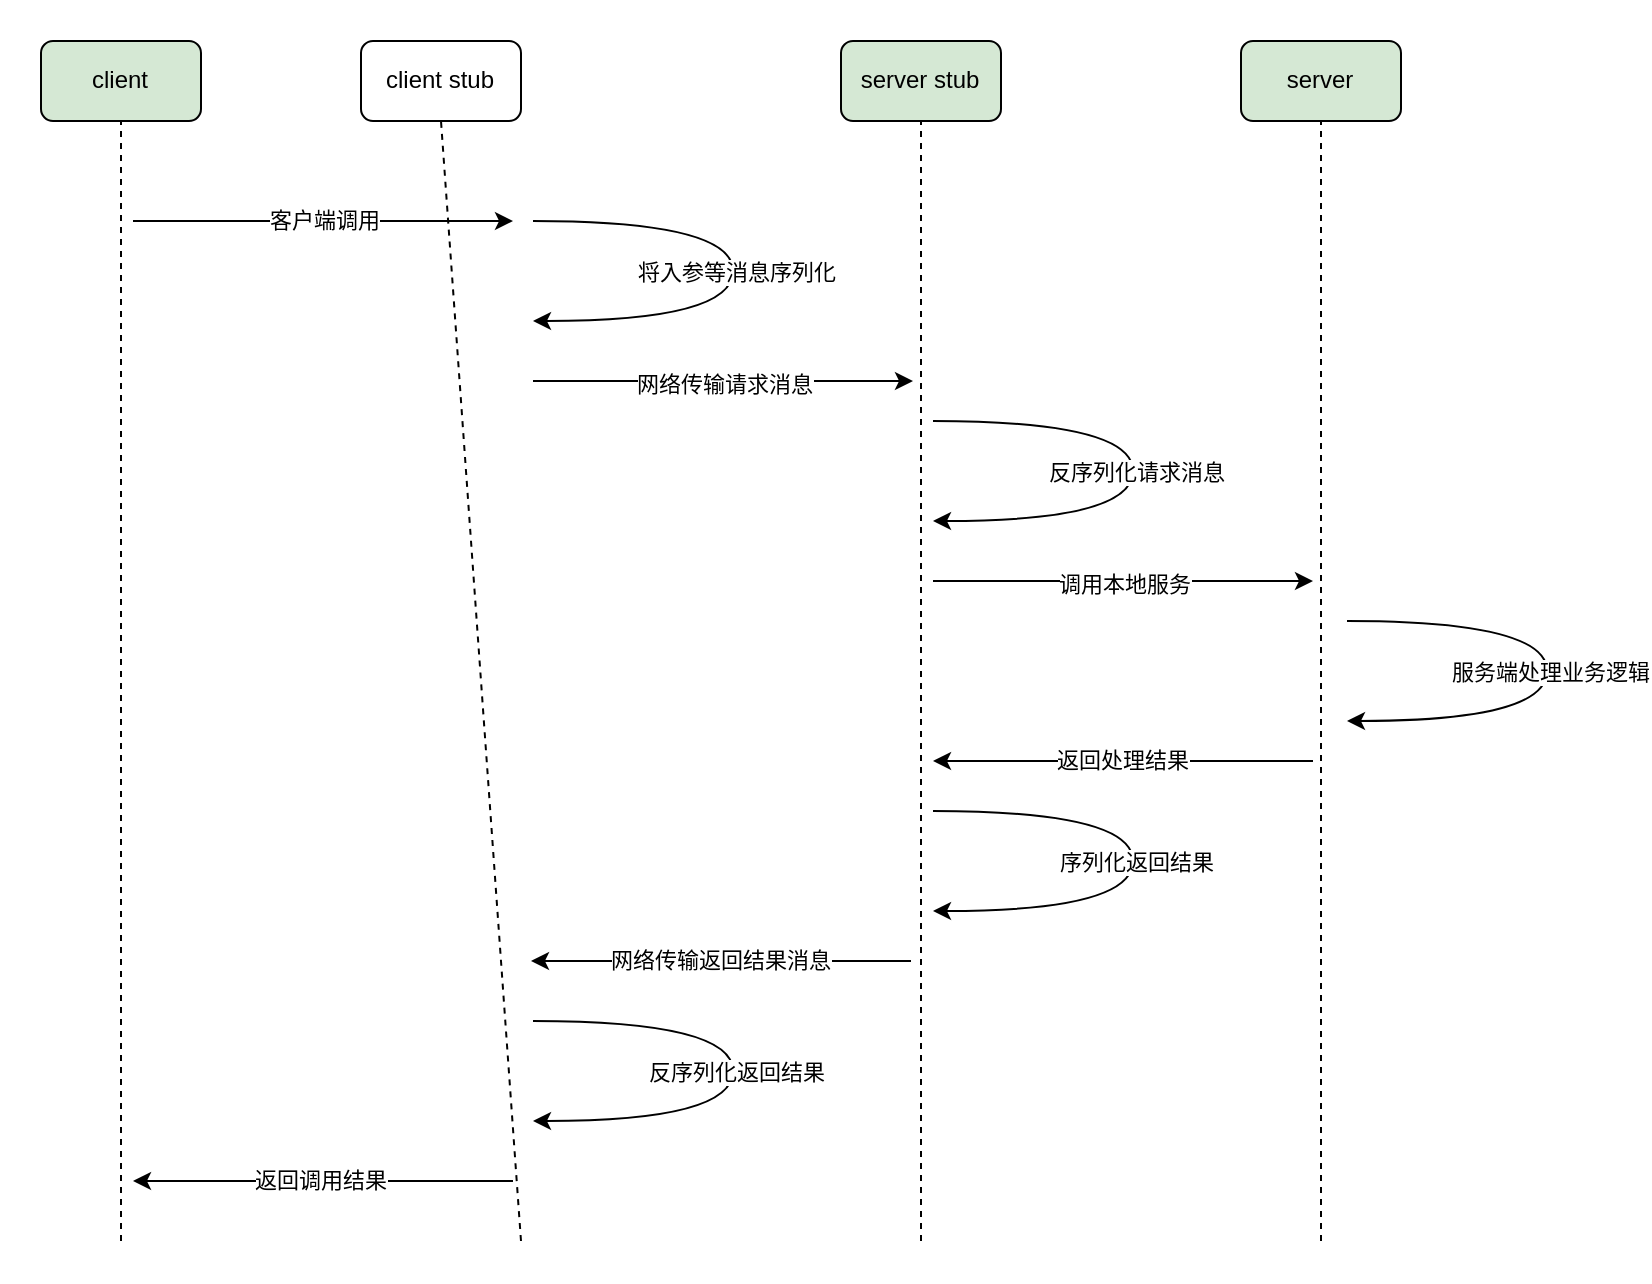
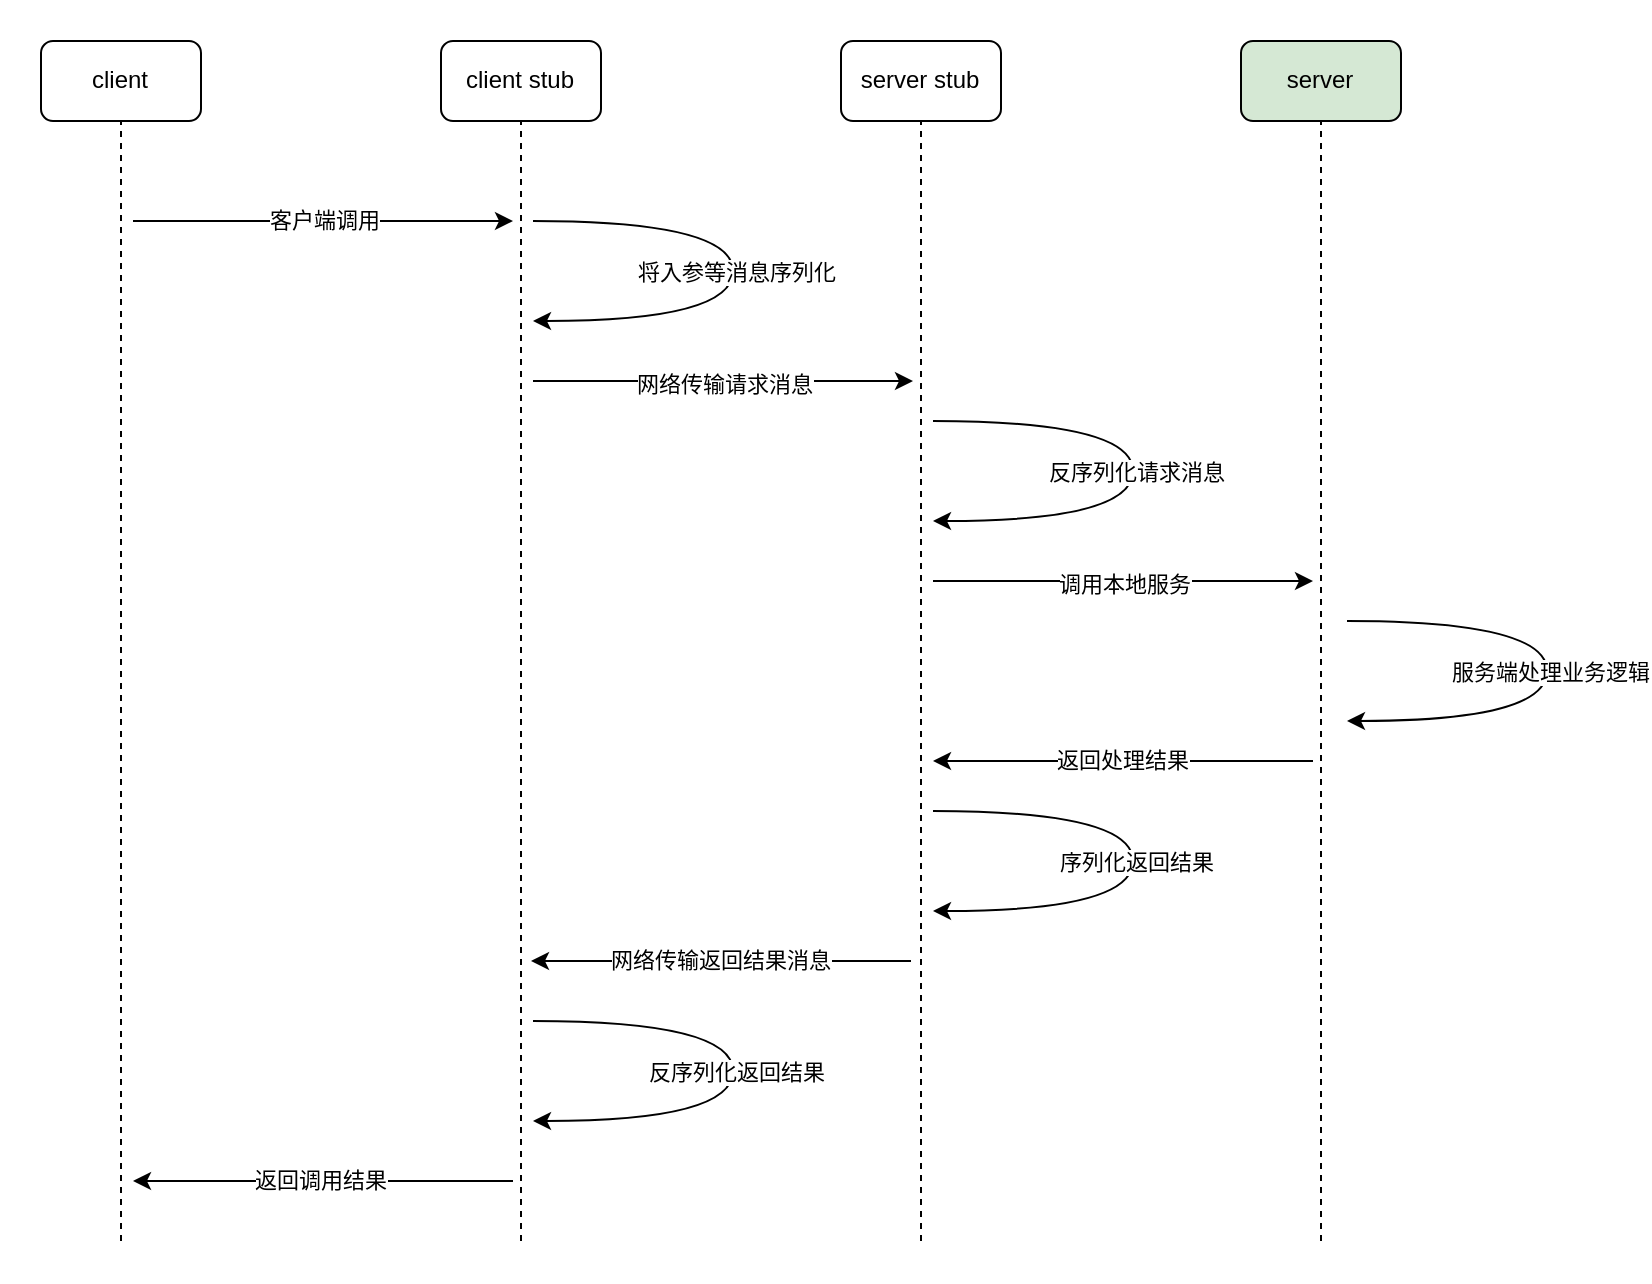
  <mxCell id="0" />
  <mxCell id="1" parent="0" />
- <mxCell id="2" value="client" style="rounded=1;whiteSpace=wrap;html=1;fillColor=#d5e8d4;" vertex="1" parent="1"><mxGeometry x="20" y="20" width="80" height="40" as="geometry" /></mxCell>
- <mxCell id="3" value="client stub" style="rounded=1;whiteSpace=wrap;html=1;" vertex="1" parent="1"><mxGeometry x="180" y="20" width="80" height="40" as="geometry" /></mxCell>
- <mxCell id="4" value="server stub" style="rounded=1;whiteSpace=wrap;html=1;fillColor=#d5e8d4;" vertex="1" parent="1"><mxGeometry x="420" y="20" width="80" height="40" as="geometry" /></mxCell>
+ <mxCell id="2" value="client" style="rounded=1;whiteSpace=wrap;html=1;" vertex="1" parent="1"><mxGeometry x="20" y="20" width="80" height="40" as="geometry" /></mxCell>
+ <mxCell id="3" value="client stub" style="rounded=1;whiteSpace=wrap;html=1;" vertex="1" parent="1"><mxGeometry x="220" y="20" width="80" height="40" as="geometry" /></mxCell>
+ <mxCell id="4" value="server stub" style="rounded=1;whiteSpace=wrap;html=1;" vertex="1" parent="1"><mxGeometry x="420" y="20" width="80" height="40" as="geometry" /></mxCell>
  <mxCell id="5" value="server" style="rounded=1;whiteSpace=wrap;html=1;fillColor=#d5e8d4;" vertex="1" parent="1"><mxGeometry x="620" y="20" width="80" height="40" as="geometry" /></mxCell>
  <mxCell id="6" value="" style="endArrow=none;dashed=1;html=1;rounded=0;entryX=0.5;entryY=1;entryDx=0;entryDy=0;" edge="1" parent="1" target="2"><mxGeometry width="50" height="50" relative="1" as="geometry"><mxPoint x="60" y="620" as="sourcePoint" /><mxPoint x="356" y="80" as="targetPoint" /></mxGeometry></mxCell>
  <mxCell id="7" value="" style="endArrow=none;dashed=1;html=1;rounded=0;entryX=0.5;entryY=1;entryDx=0;entryDy=0;" edge="1" parent="1" target="3"><mxGeometry width="50" height="50" relative="1" as="geometry"><mxPoint x="260" y="620" as="sourcePoint" /><mxPoint x="259.76" y="60" as="targetPoint" /></mxGeometry></mxCell>
  <mxCell id="8" value="" style="endArrow=none;dashed=1;html=1;rounded=0;entryX=0.5;entryY=1;entryDx=0;entryDy=0;" edge="1" parent="1" target="4"><mxGeometry width="50" height="50" relative="1" as="geometry"><mxPoint x="460" y="620" as="sourcePoint" /><mxPoint x="460" y="60" as="targetPoint" /></mxGeometry></mxCell>
  <mxCell id="9" value="" style="endArrow=none;dashed=1;html=1;rounded=0;entryX=0.5;entryY=1;entryDx=0;entryDy=0;" edge="1" parent="1" target="5"><mxGeometry width="50" height="50" relative="1" as="geometry"><mxPoint x="660" y="620" as="sourcePoint" /><mxPoint x="660" y="60" as="targetPoint" /></mxGeometry></mxCell>
  <mxCell id="10" value="" style="endArrow=classic;html=1;rounded=0;" edge="1" parent="1"><mxGeometry width="50" height="50" relative="1" as="geometry"><mxPoint x="66" y="110" as="sourcePoint" /><mxPoint x="256" y="110" as="targetPoint" /></mxGeometry></mxCell>
  <mxCell id="11" value="客户端调用" style="edgeLabel;html=1;align=center;verticalAlign=middle;resizable=0;points=[];" vertex="1" connectable="0" parent="10"><mxGeometry x="0.004" y="1" relative="1" as="geometry"><mxPoint as="offset" /></mxGeometry></mxCell>
  <mxCell id="12" value="" style="curved=1;endArrow=classic;html=1;rounded=0;" edge="1" parent="1"><mxGeometry width="50" height="50" relative="1" as="geometry"><mxPoint x="266" y="110" as="sourcePoint" /><mxPoint x="266" y="160" as="targetPoint" /><Array as="points"><mxPoint x="366" y="110" /><mxPoint x="366" y="160" /></Array></mxGeometry></mxCell>
  <mxCell id="13" value="将入参等消息序列化" style="edgeLabel;html=1;align=center;verticalAlign=middle;resizable=0;points=[];" vertex="1" connectable="0" parent="12"><mxGeometry x="-0.0" y="1" relative="1" as="geometry"><mxPoint as="offset" /></mxGeometry></mxCell>
  <mxCell id="14" value="" style="endArrow=classic;html=1;rounded=0;" edge="1" parent="1"><mxGeometry width="50" height="50" relative="1" as="geometry"><mxPoint x="266" y="190" as="sourcePoint" /><mxPoint x="456" y="190" as="targetPoint" /></mxGeometry></mxCell>
  <mxCell id="15" value="网络传输请求消息" style="edgeLabel;html=1;align=center;verticalAlign=middle;resizable=0;points=[];" vertex="1" connectable="0" parent="14"><mxGeometry x="-0.002" y="-1" relative="1" as="geometry"><mxPoint as="offset" /></mxGeometry></mxCell>
  <mxCell id="16" value="" style="curved=1;endArrow=classic;html=1;rounded=0;" edge="1" parent="1"><mxGeometry width="50" height="50" relative="1" as="geometry"><mxPoint x="466" y="210" as="sourcePoint" /><mxPoint x="466" y="260" as="targetPoint" /><Array as="points"><mxPoint x="566" y="210" /><mxPoint x="566" y="260" /></Array></mxGeometry></mxCell>
  <mxCell id="17" value="反序列化请求消息" style="edgeLabel;html=1;align=center;verticalAlign=middle;resizable=0;points=[];" vertex="1" connectable="0" parent="16"><mxGeometry x="-0.0" y="1" relative="1" as="geometry"><mxPoint as="offset" /></mxGeometry></mxCell>
  <mxCell id="18" value="" style="endArrow=classic;html=1;rounded=0;" edge="1" parent="1"><mxGeometry width="50" height="50" relative="1" as="geometry"><mxPoint x="466" y="290" as="sourcePoint" /><mxPoint x="656" y="290" as="targetPoint" /></mxGeometry></mxCell>
  <mxCell id="19" value="调用本地服务" style="edgeLabel;html=1;align=center;verticalAlign=middle;resizable=0;points=[];" vertex="1" connectable="0" parent="18"><mxGeometry x="-0.002" y="-1" relative="1" as="geometry"><mxPoint as="offset" /></mxGeometry></mxCell>
  <mxCell id="20" value="" style="curved=1;endArrow=classic;html=1;rounded=0;" edge="1" parent="1"><mxGeometry width="50" height="50" relative="1" as="geometry"><mxPoint x="673" y="310" as="sourcePoint" /><mxPoint x="673" y="360" as="targetPoint" /><Array as="points"><mxPoint x="773" y="310" /><mxPoint x="773" y="360" /></Array></mxGeometry></mxCell>
  <mxCell id="21" value="服务端处理业务逻辑" style="edgeLabel;html=1;align=center;verticalAlign=middle;resizable=0;points=[];" vertex="1" connectable="0" parent="20"><mxGeometry x="-0.0" y="1" relative="1" as="geometry"><mxPoint as="offset" /></mxGeometry></mxCell>
  <mxCell id="22" value="" style="endArrow=classic;html=1;rounded=0;" edge="1" parent="1"><mxGeometry width="50" height="50" relative="1" as="geometry"><mxPoint x="656" y="380" as="sourcePoint" /><mxPoint x="466" y="380" as="targetPoint" /></mxGeometry></mxCell>
  <mxCell id="23" value="返回处理结果" style="edgeLabel;html=1;align=center;verticalAlign=middle;resizable=0;points=[];" vertex="1" connectable="0" parent="22"><mxGeometry x="0.012" y="-1" relative="1" as="geometry"><mxPoint as="offset" /></mxGeometry></mxCell>
  <mxCell id="24" value="" style="curved=1;endArrow=classic;html=1;rounded=0;" edge="1" parent="1"><mxGeometry width="50" height="50" relative="1" as="geometry"><mxPoint x="466" y="405" as="sourcePoint" /><mxPoint x="466" y="455" as="targetPoint" /><Array as="points"><mxPoint x="566" y="405" /><mxPoint x="566" y="455" /></Array></mxGeometry></mxCell>
  <mxCell id="25" value="序列化返回结果" style="edgeLabel;html=1;align=center;verticalAlign=middle;resizable=0;points=[];" vertex="1" connectable="0" parent="24"><mxGeometry x="-0.0" y="1" relative="1" as="geometry"><mxPoint as="offset" /></mxGeometry></mxCell>
  <mxCell id="26" value="" style="endArrow=classic;html=1;rounded=0;" edge="1" parent="1"><mxGeometry width="50" height="50" relative="1" as="geometry"><mxPoint x="455" y="480" as="sourcePoint" /><mxPoint x="265" y="480" as="targetPoint" /></mxGeometry></mxCell>
  <mxCell id="27" value="网络传输返回结果消息" style="edgeLabel;html=1;align=center;verticalAlign=middle;resizable=0;points=[];" vertex="1" connectable="0" parent="26"><mxGeometry x="0.012" y="-1" relative="1" as="geometry"><mxPoint as="offset" /></mxGeometry></mxCell>
  <mxCell id="28" value="" style="curved=1;endArrow=classic;html=1;rounded=0;" edge="1" parent="1"><mxGeometry width="50" height="50" relative="1" as="geometry"><mxPoint x="266" y="510" as="sourcePoint" /><mxPoint x="266" y="560" as="targetPoint" /><Array as="points"><mxPoint x="366" y="510" /><mxPoint x="366" y="560" /></Array></mxGeometry></mxCell>
  <mxCell id="29" value="反序列化返回结果" style="edgeLabel;html=1;align=center;verticalAlign=middle;resizable=0;points=[];" vertex="1" connectable="0" parent="28"><mxGeometry x="-0.0" y="1" relative="1" as="geometry"><mxPoint as="offset" /></mxGeometry></mxCell>
  <mxCell id="30" value="" style="endArrow=classic;html=1;rounded=0;" edge="1" parent="1"><mxGeometry width="50" height="50" relative="1" as="geometry"><mxPoint x="256" y="590" as="sourcePoint" /><mxPoint x="66" y="590" as="targetPoint" /></mxGeometry></mxCell>
  <mxCell id="31" value="Text" style="edgeLabel;html=1;align=center;verticalAlign=middle;resizable=0;points=[];" vertex="1" connectable="0" parent="30"><mxGeometry x="0.048" y="-2" relative="1" as="geometry"><mxPoint as="offset" /></mxGeometry></mxCell>
  <mxCell id="32" value="返回调用结果" style="edgeLabel;html=1;align=center;verticalAlign=middle;resizable=0;points=[];" vertex="1" connectable="0" parent="30"><mxGeometry x="0.018" y="-1" relative="1" as="geometry"><mxPoint as="offset" /></mxGeometry></mxCell>
